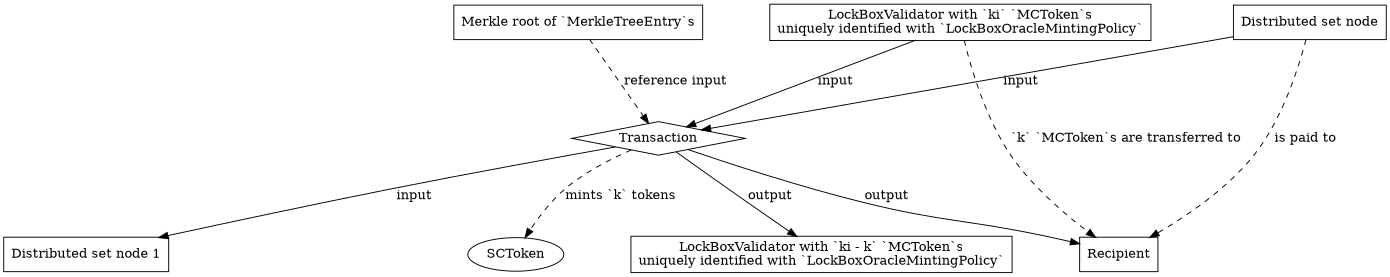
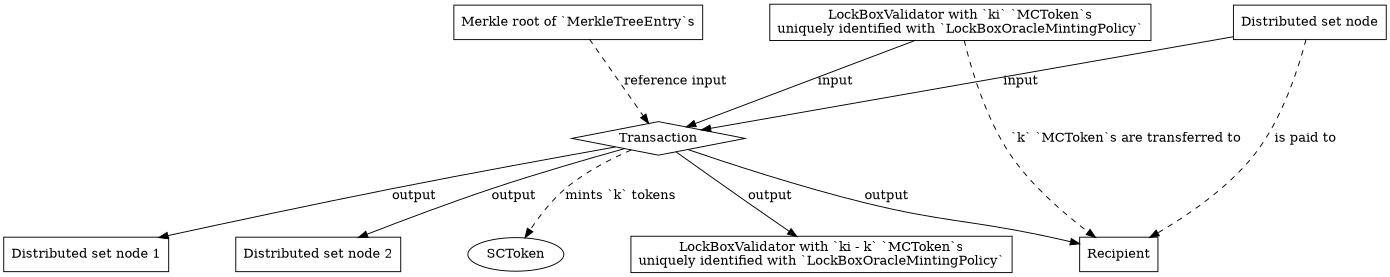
  strict digraph {
    nodesep=1
    ranksep=1
    node [shape=record]
    n1 [label="Distributed set node"]
    Transaction [shape=diamond]
    n3 [label=Recipient]
    SCToken [shape=ellipse]
    n5 [label="LockBoxValidator with `ki - k` `MCToken`s\nuniquely identified with `LockBoxOracleMintingPolicy`"]
    n6 [label="Distributed set node 1"]
+   n7 [label="Distributed set node 2"]
    n8 [label="Merkle root of `MerkleTreeEntry`s"]
    n9 [label="LockBoxValidator with `ki` `MCToken`s\nuniquely identified with `LockBoxOracleMintingPolicy`"]
    n1 -> Transaction [label=input]
    n1 -> n3 [label="is paid to" style=dashed]
    Transaction -> n3 [label=output]
    Transaction -> SCToken [label="mints `k` tokens" style=dashed]
    Transaction -> n5 [label=output]
-   Transaction -> n6 [label=input]
+   Transaction -> n6 [label=output]
+   Transaction -> n7 [label=output]
    n8 -> Transaction [label="reference input" style=dashed]
    n9 -> Transaction [label=input]
    n9 -> n3 [label="`k` `MCToken`s are transferred to" style=dashed]
  }
